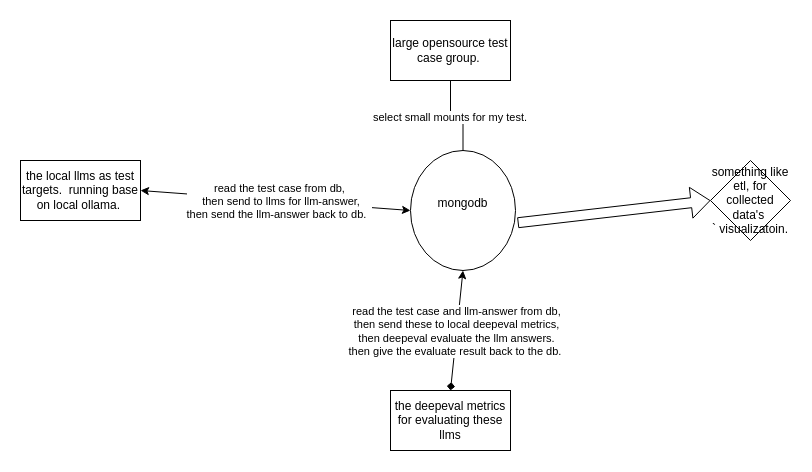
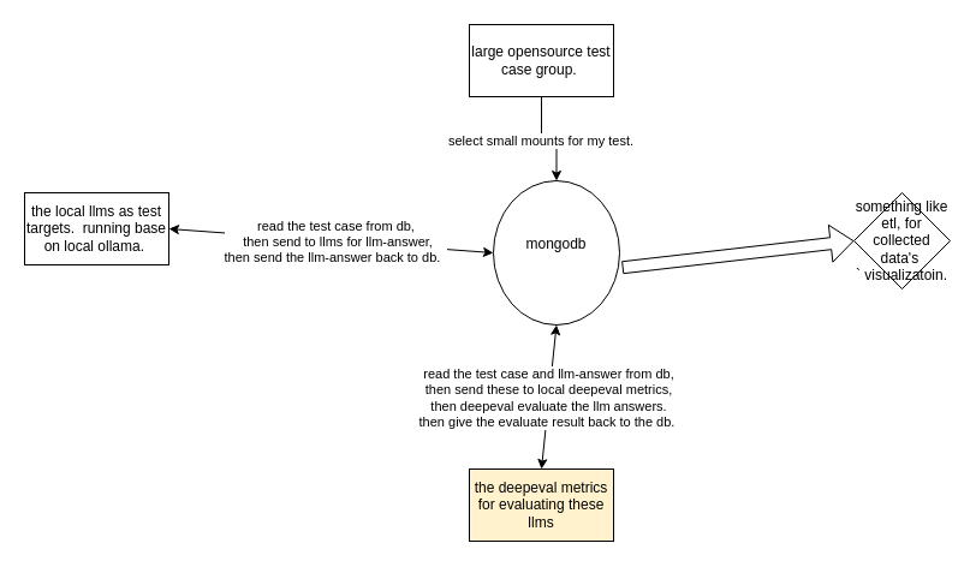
  <mxCell id="0" />
  <mxCell id="1" parent="0" />
  <mxCell id="2" value="mongodb&lt;div&gt;&lt;br&gt;&lt;/div&gt;" style="ellipse;whiteSpace=wrap;html=1;aspect=fixed;" vertex="1" parent="1"><mxGeometry x="410" y="150" width="105" height="120" as="geometry" /></mxCell>
- <mxCell id="3" style="edgeStyle=orthogonalEdgeStyle;rounded=0;orthogonalLoop=1;jettySize=auto;html=1;entryX=0.5;entryY=0;entryDx=0;entryDy=0;endArrow=none;" edge="1" parent="1" source="5" target="2"><mxGeometry relative="1" as="geometry" /></mxCell>
+ <mxCell id="3" style="edgeStyle=orthogonalEdgeStyle;rounded=0;orthogonalLoop=1;jettySize=auto;html=1;entryX=0.5;entryY=0;entryDx=0;entryDy=0;" edge="1" parent="1" source="5" target="2"><mxGeometry relative="1" as="geometry" /></mxCell>
  <mxCell id="4" value="select small mounts for my test.&amp;nbsp;" style="edgeLabel;html=1;align=center;verticalAlign=middle;resizable=0;points=[];" vertex="1" connectable="0" parent="3"><mxGeometry x="-0.142" y="-1" relative="1" as="geometry"><mxPoint as="offset" /></mxGeometry></mxCell>
  <mxCell id="5" value="large opensource test case group.&amp;nbsp;" style="rounded=0;whiteSpace=wrap;html=1;" vertex="1" parent="1"><mxGeometry x="390" y="20" width="120" height="60" as="geometry" /></mxCell>
  <mxCell id="6" value="the local llms as test targets.&amp;nbsp; running base on local ollama.&amp;nbsp;" style="whiteSpace=wrap;html=1;" vertex="1" parent="1"><mxGeometry x="20" y="160" width="120" height="60" as="geometry" /></mxCell>
  <mxCell id="7" value="" style="endArrow=classic;startArrow=classic;html=1;rounded=0;exitX=1;exitY=0.5;exitDx=0;exitDy=0;entryX=0;entryY=0.5;entryDx=0;entryDy=0;" edge="1" parent="1" source="6" target="2"><mxGeometry width="50" height="50" relative="1" as="geometry"><mxPoint x="430" y="210" as="sourcePoint" /><mxPoint x="480" y="160" as="targetPoint" /></mxGeometry></mxCell>
  <mxCell id="8" value="Text" style="edgeLabel;html=1;align=center;verticalAlign=middle;resizable=0;points=[];" vertex="1" connectable="0" parent="7"><mxGeometry x="0.055" y="-2" relative="1" as="geometry"><mxPoint as="offset" /></mxGeometry></mxCell>
  <mxCell id="9" value="read the test case from db,&lt;br&gt;&amp;nbsp;then send to llms for llm-answer, &lt;br&gt;then send the llm-answer back to db.&amp;nbsp;&amp;nbsp;" style="edgeLabel;html=1;align=center;verticalAlign=middle;resizable=0;points=[];" vertex="1" connectable="0" parent="7"><mxGeometry x="0.027" relative="1" as="geometry"><mxPoint as="offset" /></mxGeometry></mxCell>
- <mxCell id="10" value="the deepeval metrics&lt;br&gt;for evaluating these llms" style="whiteSpace=wrap;html=1;" vertex="1" parent="1"><mxGeometry x="390" y="390" width="120" height="60" as="geometry" /></mxCell>
- <mxCell id="11" value="" style="endArrow=diamond;startArrow=classic;html=1;rounded=0;exitX=0.5;exitY=1;exitDx=0;exitDy=0;entryX=0.5;entryY=0;entryDx=0;entryDy=0;" edge="1" parent="1" source="2" target="10"><mxGeometry width="50" height="50" relative="1" as="geometry"><mxPoint x="430" y="210" as="sourcePoint" /><mxPoint x="480" y="160" as="targetPoint" /></mxGeometry></mxCell>
+ <mxCell id="10" value="the deepeval metrics&lt;br&gt;for evaluating these llms" style="whiteSpace=wrap;html=1;fillColor=#fff2cc;" vertex="1" parent="1"><mxGeometry x="390" y="390" width="120" height="60" as="geometry" /></mxCell>
+ <mxCell id="11" value="" style="endArrow=classic;startArrow=classic;html=1;rounded=0;exitX=0.5;exitY=1;exitDx=0;exitDy=0;entryX=0.5;entryY=0;entryDx=0;entryDy=0;" edge="1" parent="1" source="2" target="10"><mxGeometry width="50" height="50" relative="1" as="geometry"><mxPoint x="430" y="210" as="sourcePoint" /><mxPoint x="480" y="160" as="targetPoint" /></mxGeometry></mxCell>
  <mxCell id="12" value="read the test case and llm-answer from db,&lt;br&gt;then send these to local deepeval metrics,&lt;br&gt;then deepeval evaluate the llm answers.&lt;div&gt;then give the evaluate result back to the db.&amp;nbsp;&lt;/div&gt;" style="edgeLabel;html=1;align=center;verticalAlign=middle;resizable=0;points=[];" vertex="1" connectable="0" parent="11"><mxGeometry x="0.006" y="-1" relative="1" as="geometry"><mxPoint as="offset" /></mxGeometry></mxCell>
  <mxCell id="13" value="" style="shape=flexArrow;endArrow=classic;html=1;rounded=0;exitX=1.021;exitY=0.602;exitDx=0;exitDy=0;exitPerimeter=0;" edge="1" parent="1" source="2"><mxGeometry width="50" height="50" relative="1" as="geometry"><mxPoint x="430" y="210" as="sourcePoint" /><mxPoint x="710" y="200" as="targetPoint" /></mxGeometry></mxCell>
  <mxCell id="14" value="something like etl, for collected data's&amp;nbsp;&lt;div&gt;` visualizatoin.&lt;/div&gt;" style="rhombus;whiteSpace=wrap;html=1;" vertex="1" parent="1"><mxGeometry x="710" y="160" width="80" height="80" as="geometry" /></mxCell>
